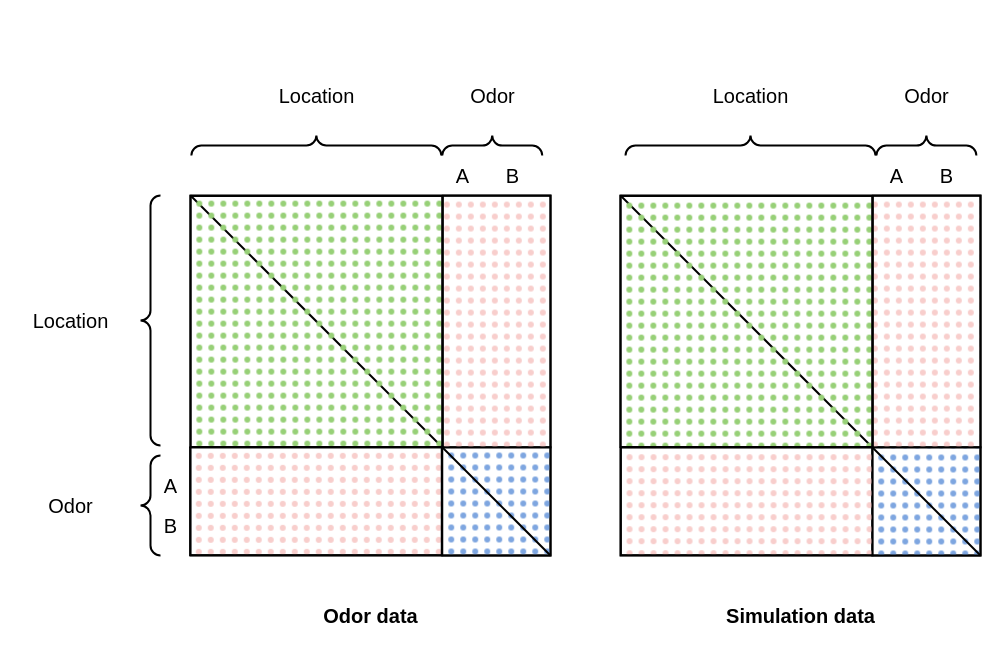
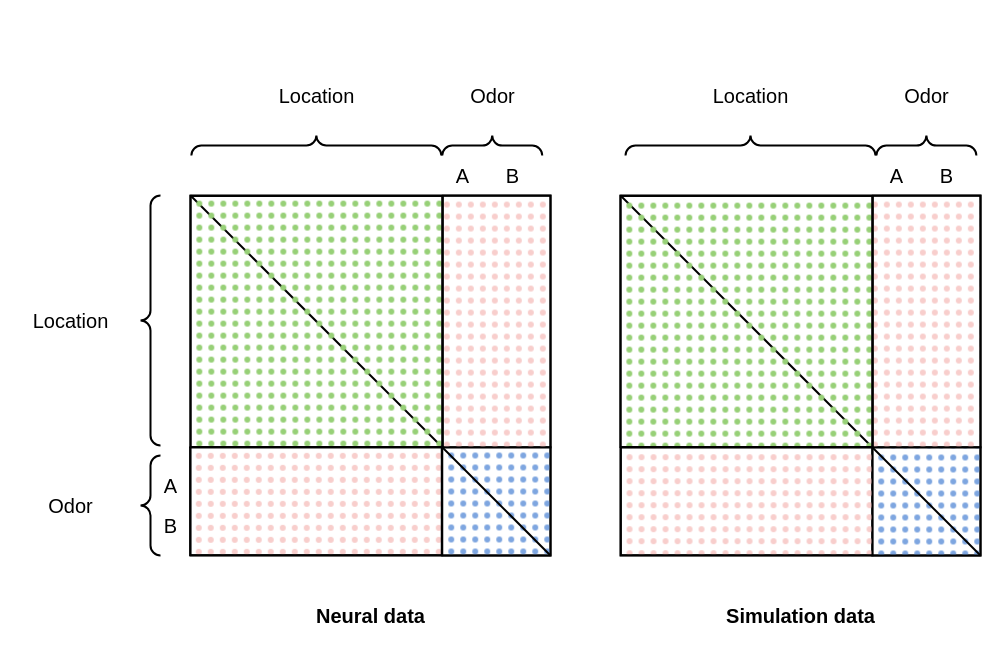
  <mxCell id="0" />
  <mxCell id="1" parent="0" />
  <mxCell id="2" value="" style="whiteSpace=wrap;html=1;aspect=fixed;strokeWidth=2;" parent="1" vertex="1"><mxGeometry x="190" y="195" width="360" height="360" as="geometry" /></mxCell>
  <mxCell id="3" value="" style="labelPosition=right;align=left;strokeWidth=2;shape=mxgraph.mockup.markup.curlyBrace;html=1;shadow=0;dashed=0;strokeColor=#000000;direction=north;" parent="1" vertex="1"><mxGeometry x="140" y="455" width="20" height="100" as="geometry" /></mxCell>
  <mxCell id="4" value="&lt;font style=&quot;font-size: 20px;&quot;&gt;Odor&lt;/font&gt;" style="text;html=1;align=center;verticalAlign=middle;resizable=0;points=[];autosize=1;strokeColor=none;fillColor=none;" parent="1" vertex="1"><mxGeometry x="35" y="485" width="70" height="40" as="geometry" /></mxCell>
  <mxCell id="5" value="&lt;font style=&quot;font-size: 20px;&quot;&gt;A&lt;/font&gt;" style="text;html=1;align=center;verticalAlign=middle;resizable=0;points=[];autosize=1;strokeColor=none;fillColor=none;" parent="1" vertex="1"><mxGeometry x="150" y="465" width="40" height="40" as="geometry" /></mxCell>
  <mxCell id="6" value="&lt;font style=&quot;font-size: 20px;&quot;&gt;B&lt;/font&gt;" style="text;html=1;align=center;verticalAlign=middle;resizable=0;points=[];autosize=1;strokeColor=none;fillColor=none;" parent="1" vertex="1"><mxGeometry x="150" y="505" width="40" height="40" as="geometry" /></mxCell>
  <mxCell id="7" value="" style="labelPosition=right;align=left;strokeWidth=2;shape=mxgraph.mockup.markup.curlyBrace;html=1;shadow=0;dashed=0;strokeColor=#000000;direction=north;" parent="1" vertex="1"><mxGeometry x="140" y="195" width="20" height="250" as="geometry" /></mxCell>
  <mxCell id="8" value="&lt;font style=&quot;font-size: 20px;&quot;&gt;Location&lt;/font&gt;" style="text;html=1;align=center;verticalAlign=middle;resizable=0;points=[];autosize=1;strokeColor=none;fillColor=none;" parent="1" vertex="1"><mxGeometry x="20" y="300" width="100" height="40" as="geometry" /></mxCell>
- <mxCell id="9" value="&lt;span style=&quot;font-size: 20px;&quot;&gt;&lt;b&gt;Odor data&lt;/b&gt;&lt;/span&gt;" style="text;html=1;align=center;verticalAlign=middle;resizable=0;points=[];autosize=1;strokeColor=none;fillColor=none;" parent="1" vertex="1"><mxGeometry x="305" y="595" width="130" height="40" as="geometry" /></mxCell>
+ <mxCell id="9" value="&lt;span style=&quot;font-size: 20px;&quot;&gt;&lt;b&gt;Neural data&lt;/b&gt;&lt;/span&gt;" style="text;html=1;align=center;verticalAlign=middle;resizable=0;points=[];autosize=1;strokeColor=none;fillColor=none;" parent="1" vertex="1"><mxGeometry x="305" y="595" width="130" height="40" as="geometry" /></mxCell>
  <mxCell id="10" value="" style="rounded=0;whiteSpace=wrap;html=1;rotation=90;strokeWidth=2;fillStyle=dots;fillColor=#7EA6E0;" parent="1" vertex="1"><mxGeometry x="441.75" y="446.75" width="108.25" height="108.25" as="geometry" /></mxCell>
  <mxCell id="11" value="" style="endArrow=none;html=1;rounded=0;exitX=0;exitY=0;exitDx=0;exitDy=0;entryX=1;entryY=1;entryDx=0;entryDy=0;strokeWidth=2;" parent="1" source="2" target="2" edge="1"><mxGeometry width="50" height="50" relative="1" as="geometry"><mxPoint x="380" y="365" as="sourcePoint" /><mxPoint x="430" y="315" as="targetPoint" /></mxGeometry></mxCell>
  <mxCell id="12" value="" style="rounded=0;whiteSpace=wrap;html=1;rotation=90;strokeWidth=2;fillStyle=dots;fillColor=#97D077;" parent="1" vertex="1"><mxGeometry x="190.34" y="195.11" width="251.03" height="251.75" as="geometry" /></mxCell>
  <mxCell id="13" value="" style="whiteSpace=wrap;html=1;aspect=fixed;strokeWidth=2;" parent="1" vertex="1"><mxGeometry x="620" y="195" width="360" height="360" as="geometry" /></mxCell>
  <mxCell id="14" value="&lt;span style=&quot;font-size: 20px;&quot;&gt;&lt;b&gt;Simulation data&lt;/b&gt;&lt;/span&gt;" style="text;html=1;align=center;verticalAlign=middle;resizable=0;points=[];autosize=1;strokeColor=none;fillColor=none;" parent="1" vertex="1"><mxGeometry x="715" y="595" width="170" height="40" as="geometry" /></mxCell>
  <mxCell id="15" value="" style="rounded=0;whiteSpace=wrap;html=1;rotation=90;strokeWidth=2;fillStyle=dots;fillColor=#7EA6E0;" parent="1" vertex="1"><mxGeometry x="871.75" y="446.75" width="108.25" height="108.25" as="geometry" /></mxCell>
  <mxCell id="16" value="" style="endArrow=none;html=1;rounded=0;exitX=0;exitY=0;exitDx=0;exitDy=0;entryX=1;entryY=1;entryDx=0;entryDy=0;strokeWidth=2;" parent="1" source="13" target="13" edge="1"><mxGeometry width="50" height="50" relative="1" as="geometry"><mxPoint x="810" y="365" as="sourcePoint" /><mxPoint x="860" y="315" as="targetPoint" /></mxGeometry></mxCell>
  <mxCell id="17" value="" style="rounded=0;whiteSpace=wrap;html=1;rotation=90;strokeWidth=2;fillStyle=dots;fillColor=#97D077;" parent="1" vertex="1"><mxGeometry x="620.34" y="195.11" width="251.03" height="251.75" as="geometry" /></mxCell>
  <mxCell id="18" value="" style="labelPosition=right;align=left;strokeWidth=2;shape=mxgraph.mockup.markup.curlyBrace;html=1;shadow=0;dashed=0;strokeColor=#000000;direction=north;rotation=90;" parent="1" vertex="1"><mxGeometry x="481.75" y="95.11" width="20" height="100" as="geometry" /></mxCell>
  <mxCell id="19" value="&lt;font style=&quot;font-size: 20px;&quot;&gt;Odor&lt;/font&gt;" style="text;html=1;align=center;verticalAlign=middle;resizable=0;points=[];autosize=1;strokeColor=none;fillColor=none;rotation=0;" parent="1" vertex="1"><mxGeometry x="456.75" y="75.11" width="70" height="40" as="geometry" /></mxCell>
  <mxCell id="20" value="" style="labelPosition=right;align=left;strokeWidth=2;shape=mxgraph.mockup.markup.curlyBrace;html=1;shadow=0;dashed=0;strokeColor=#000000;direction=north;rotation=90;" parent="1" vertex="1"><mxGeometry x="305.86" y="20" width="20" height="250" as="geometry" /></mxCell>
  <mxCell id="21" value="&lt;font style=&quot;font-size: 20px;&quot;&gt;Location&lt;/font&gt;" style="text;html=1;align=center;verticalAlign=middle;resizable=0;points=[];autosize=1;strokeColor=none;fillColor=none;rotation=0;" parent="1" vertex="1"><mxGeometry x="265.86" y="75" width="100" height="40" as="geometry" /></mxCell>
  <mxCell id="22" value="&lt;font style=&quot;font-size: 20px;&quot;&gt;A&lt;/font&gt;" style="text;html=1;align=center;verticalAlign=middle;resizable=0;points=[];autosize=1;strokeColor=none;fillColor=none;" parent="1" vertex="1"><mxGeometry x="441.75" y="155.11" width="40" height="40" as="geometry" /></mxCell>
  <mxCell id="23" value="&lt;font style=&quot;font-size: 20px;&quot;&gt;B&lt;/font&gt;" style="text;html=1;align=center;verticalAlign=middle;resizable=0;points=[];autosize=1;strokeColor=none;fillColor=none;" parent="1" vertex="1"><mxGeometry x="491.75" y="155.11" width="40" height="40" as="geometry" /></mxCell>
  <mxCell id="24" value="" style="labelPosition=right;align=left;strokeWidth=2;shape=mxgraph.mockup.markup.curlyBrace;html=1;shadow=0;dashed=0;strokeColor=#000000;direction=north;rotation=90;" parent="1" vertex="1"><mxGeometry x="915.89" y="95.11" width="20" height="100" as="geometry" /></mxCell>
  <mxCell id="25" value="&lt;font style=&quot;font-size: 20px;&quot;&gt;Odor&lt;/font&gt;" style="text;html=1;align=center;verticalAlign=middle;resizable=0;points=[];autosize=1;strokeColor=none;fillColor=none;rotation=0;" parent="1" vertex="1"><mxGeometry x="890.89" y="75.11" width="70" height="40" as="geometry" /></mxCell>
  <mxCell id="26" value="" style="labelPosition=right;align=left;strokeWidth=2;shape=mxgraph.mockup.markup.curlyBrace;html=1;shadow=0;dashed=0;strokeColor=#000000;direction=north;rotation=90;" parent="1" vertex="1"><mxGeometry x="740" y="20" width="20" height="250" as="geometry" /></mxCell>
  <mxCell id="27" value="&lt;font style=&quot;font-size: 20px;&quot;&gt;Location&lt;/font&gt;" style="text;html=1;align=center;verticalAlign=middle;resizable=0;points=[];autosize=1;strokeColor=none;fillColor=none;rotation=0;" parent="1" vertex="1"><mxGeometry x="700" y="75" width="100" height="40" as="geometry" /></mxCell>
  <mxCell id="28" value="&lt;font style=&quot;font-size: 20px;&quot;&gt;A&lt;/font&gt;" style="text;html=1;align=center;verticalAlign=middle;resizable=0;points=[];autosize=1;strokeColor=none;fillColor=none;" parent="1" vertex="1"><mxGeometry x="875.89" y="155.11" width="40" height="40" as="geometry" /></mxCell>
  <mxCell id="29" value="&lt;font style=&quot;font-size: 20px;&quot;&gt;B&lt;/font&gt;" style="text;html=1;align=center;verticalAlign=middle;resizable=0;points=[];autosize=1;strokeColor=none;fillColor=none;" parent="1" vertex="1"><mxGeometry x="925.89" y="155.11" width="40" height="40" as="geometry" /></mxCell>
  <mxCell id="30" value="" style="rounded=0;whiteSpace=wrap;html=1;rotation=90;strokeWidth=2;fillStyle=dots;fillColor=#F8CECC;" parent="1" vertex="1"><mxGeometry x="261.63" y="375" width="107.66" height="251.63" as="geometry" /></mxCell>
  <mxCell id="31" value="" style="rounded=0;whiteSpace=wrap;html=1;rotation=90;strokeWidth=2;fillStyle=dots;fillColor=#F8CECC;" parent="1" vertex="1"><mxGeometry x="692.34" y="375.06" width="107.66" height="251.63" as="geometry" /></mxCell>
  <mxCell id="32" value="" style="rounded=0;whiteSpace=wrap;html=1;rotation=-180;strokeWidth=2;fillStyle=dots;fillColor=#F8CECC;" parent="1" vertex="1"><mxGeometry x="442.34" y="195.23" width="107.66" height="251.63" as="geometry" /></mxCell>
  <mxCell id="33" value="" style="rounded=0;whiteSpace=wrap;html=1;rotation=-180;strokeWidth=2;fillStyle=dots;fillColor=#F8CECC;" parent="1" vertex="1"><mxGeometry x="872.34" y="195.23" width="107.66" height="251.63" as="geometry" /></mxCell>
